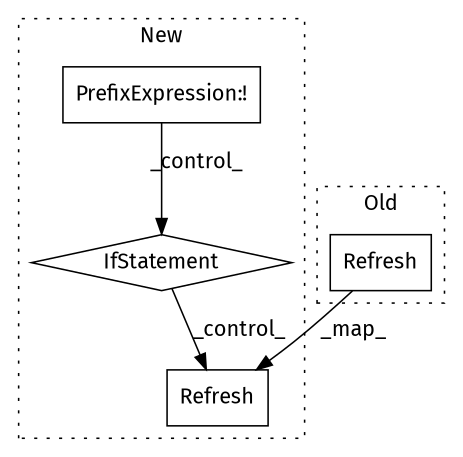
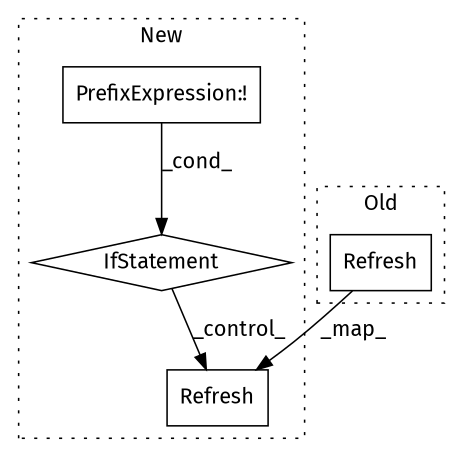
  digraph {
    fontname="Fira Sans"
    node [a=32 l=9 shape=box fontname="Fira Sans"]
    edge [fontname="Fira Sans"]
    n1 [label=Refresh s=1786]
    n2 [a=25 l="4,2" label=IfStatement s="1692,1759" shape=diamond]
    n3 [a=38 l=-1697 label="PrefixExpression:!" s=1696]
    n4 [label=Refresh s=915]
    subgraph cluster_1 {
      label=New
      style=dotted
      n1
      n2
      n3
    }
    subgraph cluster_2 {
      label=Old
      style=dotted
      n4
    }
    n2 -> n1 [label=_control_]
-   n3 -> n2 [label=_control_]
+   n3 -> n2 [label=_cond_]
    n4 -> n1 [label=_map_]
  }
